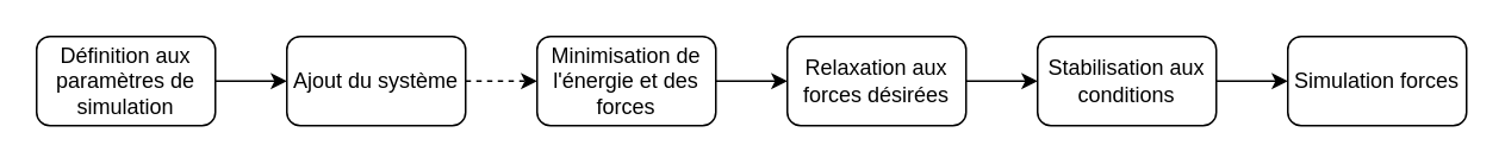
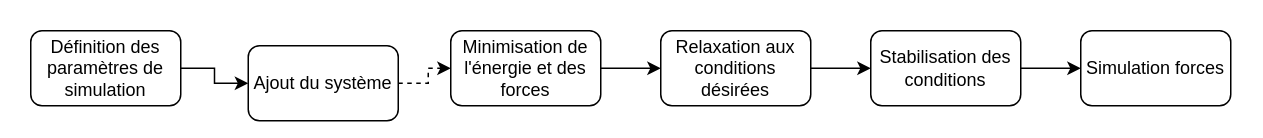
  <mxCell id="0" />
  <mxCell id="1" parent="0" />
  <mxCell id="2" value="" style="edgeStyle=orthogonalEdgeStyle;rounded=0;orthogonalLoop=1;jettySize=auto;html=1;" edge="1" parent="1" source="3" target="5"><mxGeometry relative="1" as="geometry" /></mxCell>
- <mxCell id="3" value="Définition aux paramètres de simulation" style="rounded=1;whiteSpace=wrap;html=1;aspect=fixed;" vertex="1" parent="1"><mxGeometry x="20" y="20" width="100" height="50" as="geometry" /></mxCell>
+ <mxCell id="3" value="Définition des paramètres de simulation" style="rounded=1;whiteSpace=wrap;html=1;aspect=fixed;" vertex="1" parent="1"><mxGeometry x="20" y="20" width="100" height="50" as="geometry" /></mxCell>
  <mxCell id="4" value="" style="edgeStyle=orthogonalEdgeStyle;rounded=0;orthogonalLoop=1;jettySize=auto;html=1;dashed=1;" edge="1" parent="1" source="5" target="7"><mxGeometry relative="1" as="geometry" /></mxCell>
- <mxCell id="5" value="Ajout du système" style="rounded=1;whiteSpace=wrap;html=1;aspect=fixed;" vertex="1" parent="1"><mxGeometry x="160" y="20" width="100" height="50" as="geometry" /></mxCell>
+ <mxCell id="5" value="Ajout du système" style="rounded=1;whiteSpace=wrap;html=1;aspect=fixed;" vertex="1" parent="1"><mxGeometry x="165" y="30" width="100" height="50" as="geometry" /></mxCell>
  <mxCell id="6" value="" style="edgeStyle=orthogonalEdgeStyle;rounded=0;orthogonalLoop=1;jettySize=auto;html=1;" edge="1" parent="1" source="7" target="9"><mxGeometry relative="1" as="geometry" /></mxCell>
  <mxCell id="7" value="Minimisation de l'énergie et des forces" style="rounded=1;whiteSpace=wrap;html=1;aspect=fixed;" vertex="1" parent="1"><mxGeometry x="300" y="20" width="100" height="50" as="geometry" /></mxCell>
  <mxCell id="8" value="" style="edgeStyle=orthogonalEdgeStyle;rounded=0;orthogonalLoop=1;jettySize=auto;html=1;" edge="1" parent="1" source="9" target="11"><mxGeometry relative="1" as="geometry" /></mxCell>
- <mxCell id="9" value="Relaxation aux forces désirées" style="rounded=1;whiteSpace=wrap;html=1;aspect=fixed;" vertex="1" parent="1"><mxGeometry x="440" y="20" width="100" height="50" as="geometry" /></mxCell>
+ <mxCell id="9" value="Relaxation aux conditions désirées" style="rounded=1;whiteSpace=wrap;html=1;aspect=fixed;" vertex="1" parent="1"><mxGeometry x="440" y="20" width="100" height="50" as="geometry" /></mxCell>
  <mxCell id="10" style="edgeStyle=orthogonalEdgeStyle;rounded=0;orthogonalLoop=1;jettySize=auto;html=1;" edge="1" parent="1" source="11" target="12"><mxGeometry relative="1" as="geometry" /></mxCell>
- <mxCell id="11" value="Stabilisation aux conditions" style="rounded=1;whiteSpace=wrap;html=1;aspect=fixed;" vertex="1" parent="1"><mxGeometry x="580" y="20" width="100" height="50" as="geometry" /></mxCell>
+ <mxCell id="11" value="Stabilisation des conditions" style="rounded=1;whiteSpace=wrap;html=1;aspect=fixed;" vertex="1" parent="1"><mxGeometry x="580" y="20" width="100" height="50" as="geometry" /></mxCell>
  <mxCell id="12" value="Simulation forces" style="rounded=1;whiteSpace=wrap;html=1;aspect=fixed;" vertex="1" parent="1"><mxGeometry x="720" y="20" width="100" height="50" as="geometry" /></mxCell>
